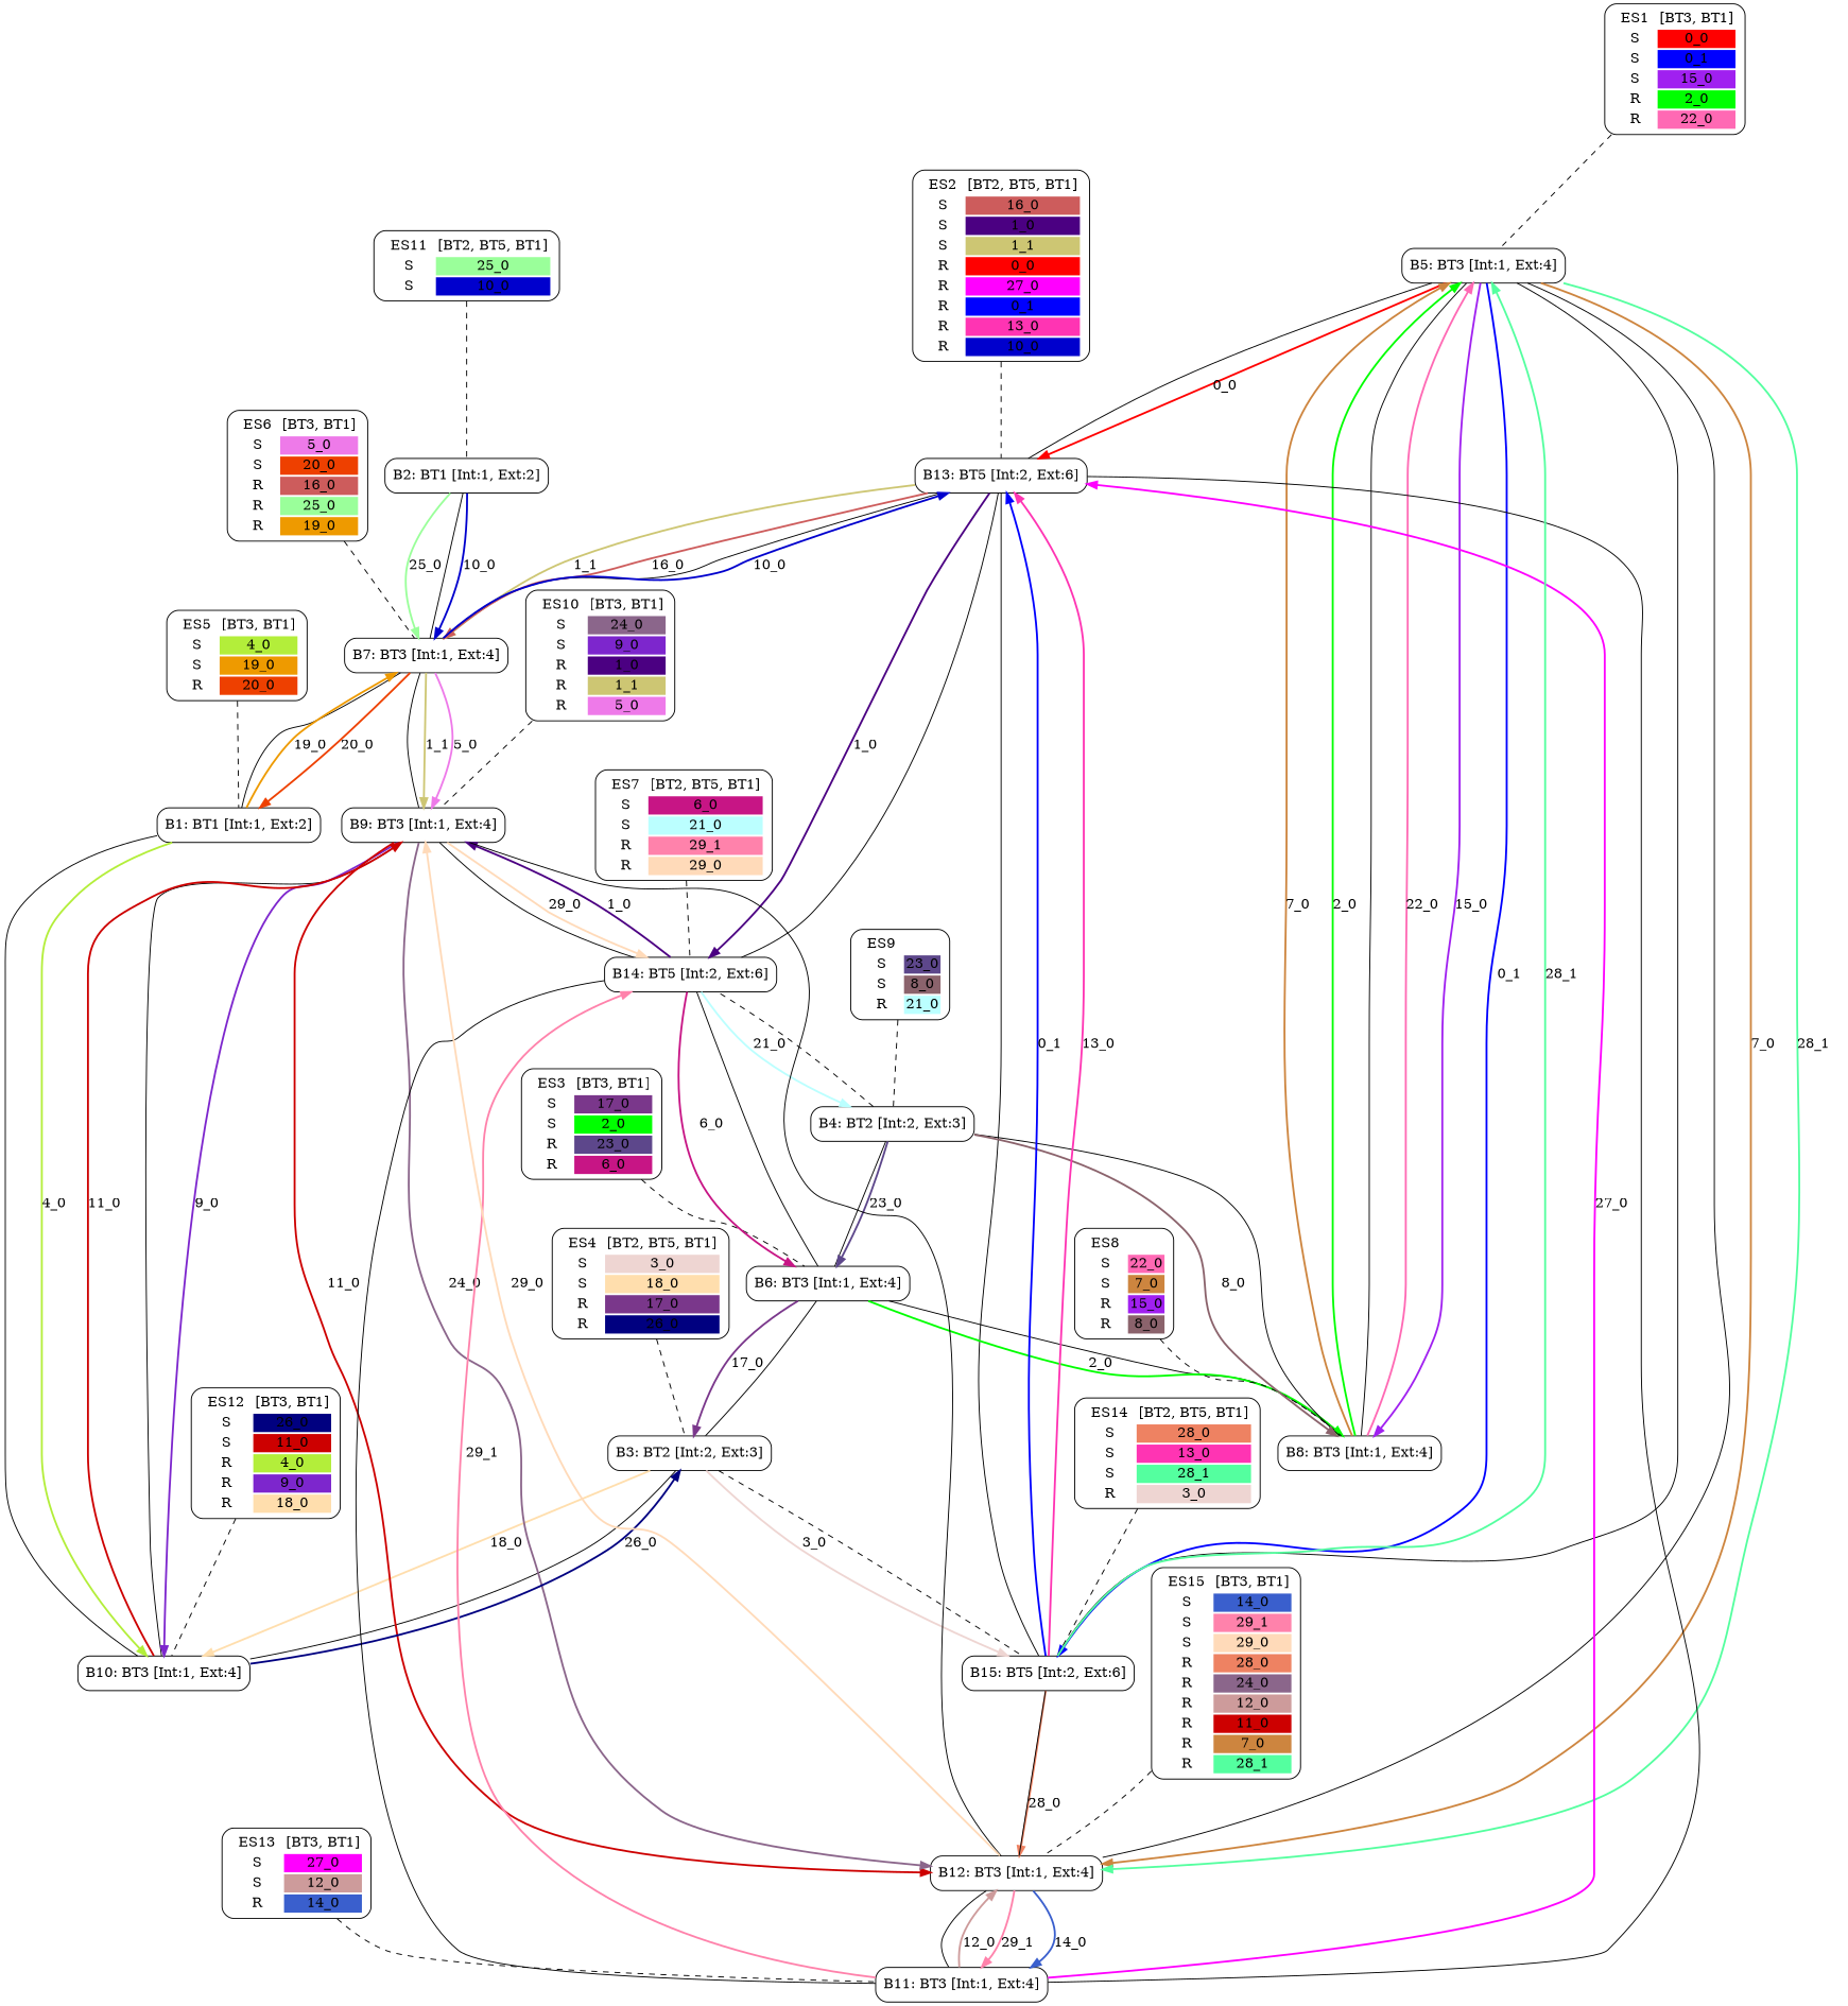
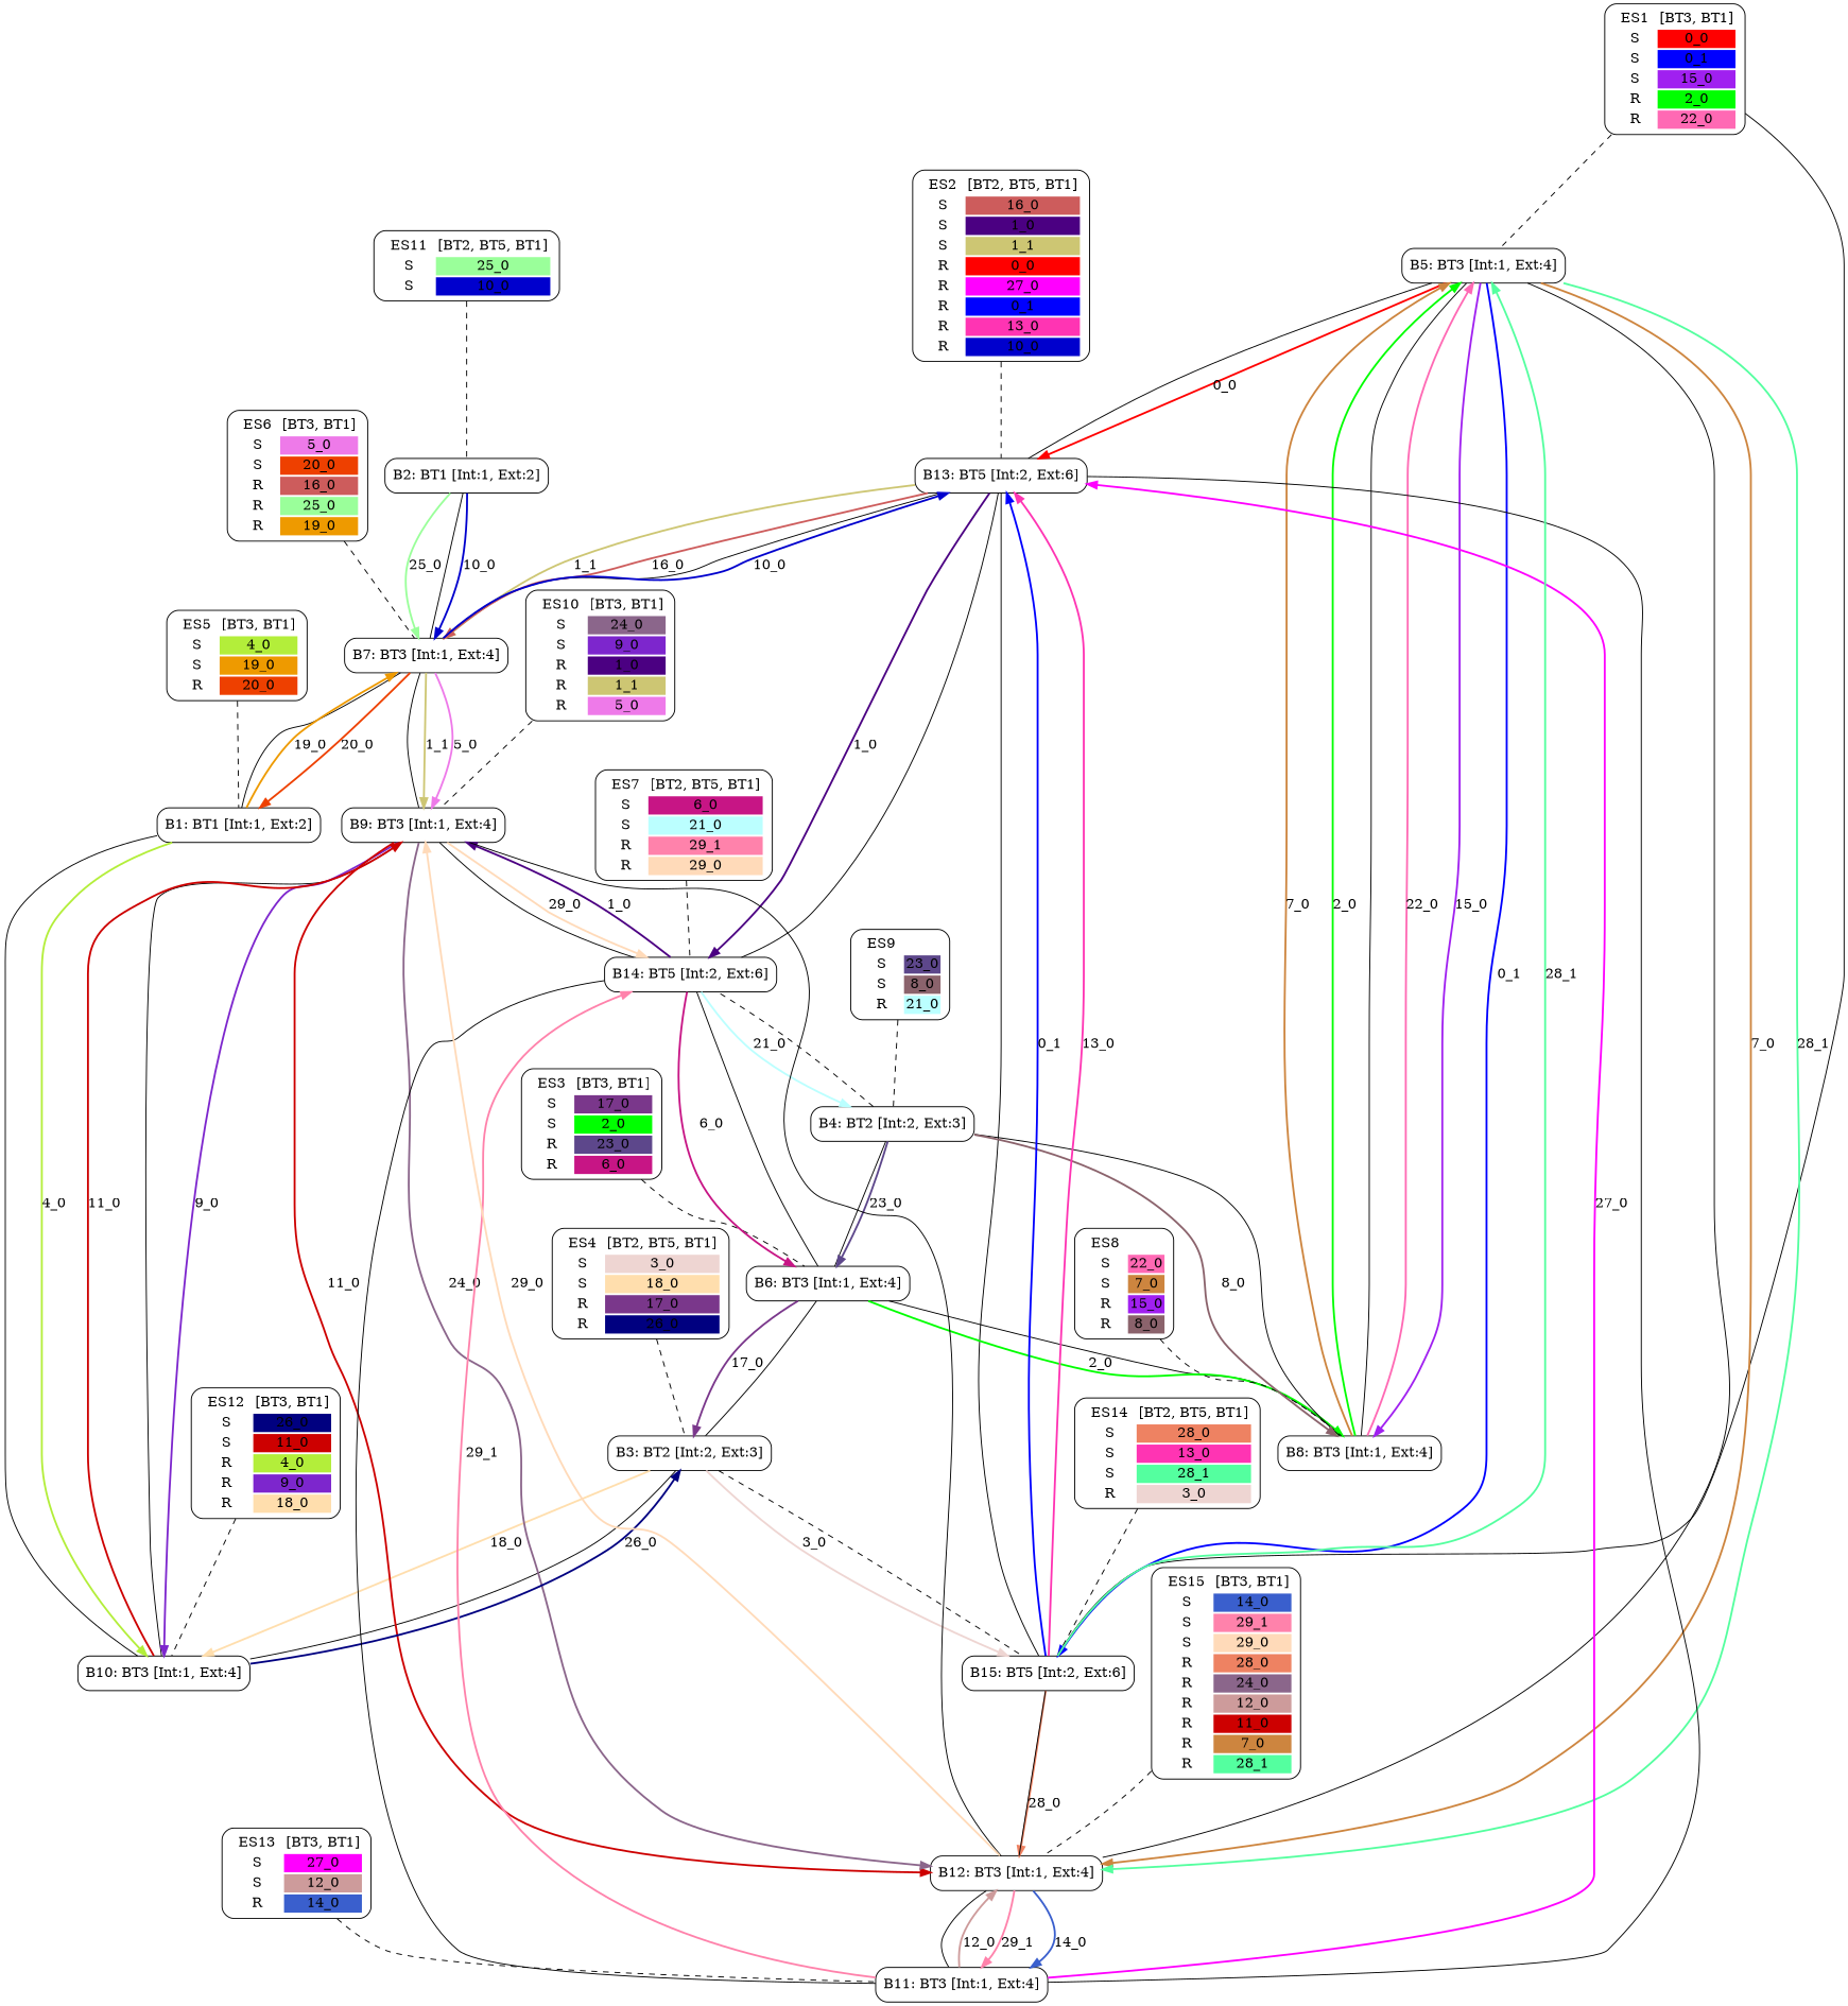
  digraph {
    node [shape=box style=rounded]
    edge [style=bold]
    n1 [label=<<TABLE  BORDER="0"><TR> <TD ALIGN="CENTER" BORDER="0"> ES1 </TD> <TD>[BT3, BT1]</TD> </TR><TR><TD>S</TD><TD BGCOLOR="red">0_0</TD></TR> <TR><TD>S</TD><TD BGCOLOR="blue">0_1</TD></TR> <TR><TD>S</TD><TD BGCOLOR="purple">15_0</TD></TR> <TR><TD>R</TD><TD BGCOLOR="green">2_0</TD></TR> <TR><TD>R</TD><TD BGCOLOR="hotpink">22_0</TD></TR> </TABLE>>]
    n2 [label="B5: BT3 [Int:1, Ext:4]"]
    n3 [label=<<TABLE  BORDER="0"><TR> <TD ALIGN="CENTER" BORDER="0"> ES2 </TD> <TD>[BT2, BT5, BT1]</TD> </TR><TR><TD>S</TD><TD BGCOLOR="indianred">16_0</TD></TR> <TR><TD>S</TD><TD BGCOLOR="indigo">1_0</TD></TR> <TR><TD>S</TD><TD BGCOLOR="khaki3">1_1</TD></TR> <TR><TD>R</TD><TD BGCOLOR="red">0_0</TD></TR> <TR><TD>R</TD><TD BGCOLOR="magenta1">27_0</TD></TR> <TR><TD>R</TD><TD BGCOLOR="blue">0_1</TD></TR> <TR><TD>R</TD><TD BGCOLOR="maroon1">13_0</TD></TR> <TR><TD>R</TD><TD BGCOLOR="mediumblue">10_0</TD></TR> </TABLE>>]
    n4 [label="B13: BT5 [Int:2, Ext:6]"]
    n5 [label=<<TABLE  BORDER="0"><TR> <TD ALIGN="CENTER" BORDER="0"> ES3 </TD> <TD>[BT3, BT1]</TD> </TR><TR><TD>S</TD><TD BGCOLOR="mediumorchid4">17_0</TD></TR> <TR><TD>S</TD><TD BGCOLOR="green">2_0</TD></TR> <TR><TD>R</TD><TD BGCOLOR="mediumpurple4">23_0</TD></TR> <TR><TD>R</TD><TD BGCOLOR="mediumvioletred">6_0</TD></TR> </TABLE>>]
    n6 [label="B6: BT3 [Int:1, Ext:4]"]
    n7 [label=<<TABLE  BORDER="0"><TR> <TD ALIGN="CENTER" BORDER="0"> ES4 </TD> <TD>[BT2, BT5, BT1]</TD> </TR><TR><TD>S</TD><TD BGCOLOR="mistyrose2">3_0</TD></TR> <TR><TD>S</TD><TD BGCOLOR="navajowhite1">18_0</TD></TR> <TR><TD>R</TD><TD BGCOLOR="mediumorchid4">17_0</TD></TR> <TR><TD>R</TD><TD BGCOLOR="navyblue">26_0</TD></TR> </TABLE>>]
    n8 [label="B3: BT2 [Int:2, Ext:3]"]
    n9 [label=<<TABLE  BORDER="0"><TR> <TD ALIGN="CENTER" BORDER="0"> ES5 </TD> <TD>[BT3, BT1]</TD> </TR><TR><TD>S</TD><TD BGCOLOR="olivedrab2">4_0</TD></TR> <TR><TD>S</TD><TD BGCOLOR="orange2">19_0</TD></TR> <TR><TD>R</TD><TD BGCOLOR="orangered2">20_0</TD></TR> </TABLE>>]
    n10 [label="B1: BT1 [Int:1, Ext:2]"]
    n11 [label=<<TABLE  BORDER="0"><TR> <TD ALIGN="CENTER" BORDER="0"> ES6 </TD> <TD>[BT3, BT1]</TD> </TR><TR><TD>S</TD><TD BGCOLOR="orchid2">5_0</TD></TR> <TR><TD>S</TD><TD BGCOLOR="orangered2">20_0</TD></TR> <TR><TD>R</TD><TD BGCOLOR="indianred">16_0</TD></TR> <TR><TD>R</TD><TD BGCOLOR="palegreen1">25_0</TD></TR> <TR><TD>R</TD><TD BGCOLOR="orange2">19_0</TD></TR> </TABLE>>]
    n12 [label="B7: BT3 [Int:1, Ext:4]"]
    n13 [label=<<TABLE  BORDER="0"><TR> <TD ALIGN="CENTER" BORDER="0"> ES7 </TD> <TD>[BT2, BT5, BT1]</TD> </TR><TR><TD>S</TD><TD BGCOLOR="mediumvioletred">6_0</TD></TR> <TR><TD>S</TD><TD BGCOLOR="paleturquoise1">21_0</TD></TR> <TR><TD>R</TD><TD BGCOLOR="palevioletred1">29_1</TD></TR> <TR><TD>R</TD><TD BGCOLOR="peachpuff">29_0</TD></TR> </TABLE>>]
    n14 [label="B14: BT5 [Int:2, Ext:6]"]
    n15 [label=<<TABLE  BORDER="0"><TR> <TD ALIGN="CENTER" BORDER="0"> ES8 </TD>  </TR><TR><TD>S</TD><TD BGCOLOR="hotpink">22_0</TD></TR> <TR><TD>S</TD><TD BGCOLOR="peru">7_0</TD></TR> <TR><TD>R</TD><TD BGCOLOR="purple">15_0</TD></TR> <TR><TD>R</TD><TD BGCOLOR="pink4">8_0</TD></TR> </TABLE>>]
    n16 [label="B8: BT3 [Int:1, Ext:4]"]
    n17 [label=<<TABLE  BORDER="0"><TR> <TD ALIGN="CENTER" BORDER="0"> ES9 </TD>  </TR><TR><TD>S</TD><TD BGCOLOR="mediumpurple4">23_0</TD></TR> <TR><TD>S</TD><TD BGCOLOR="pink4">8_0</TD></TR> <TR><TD>R</TD><TD BGCOLOR="paleturquoise1">21_0</TD></TR> </TABLE>>]
    n18 [label="B4: BT2 [Int:2, Ext:3]"]
    n19 [label=<<TABLE  BORDER="0"><TR> <TD ALIGN="CENTER" BORDER="0"> ES10 </TD> <TD>[BT3, BT1]</TD> </TR><TR><TD>S</TD><TD BGCOLOR="plum4">24_0</TD></TR> <TR><TD>S</TD><TD BGCOLOR="purple3">9_0</TD></TR> <TR><TD>R</TD><TD BGCOLOR="indigo">1_0</TD></TR> <TR><TD>R</TD><TD BGCOLOR="khaki3">1_1</TD></TR> <TR><TD>R</TD><TD BGCOLOR="orchid2">5_0</TD></TR> </TABLE>>]
    n20 [label="B9: BT3 [Int:1, Ext:4]"]
    n21 [label=<<TABLE  BORDER="0"><TR> <TD ALIGN="CENTER" BORDER="0"> ES11 </TD> <TD>[BT2, BT5, BT1]</TD> </TR><TR><TD>S</TD><TD BGCOLOR="palegreen1">25_0</TD></TR> <TR><TD>S</TD><TD BGCOLOR="mediumblue">10_0</TD></TR> </TABLE>>]
    n22 [label="B2: BT1 [Int:1, Ext:2]"]
    n23 [label=<<TABLE  BORDER="0"><TR> <TD ALIGN="CENTER" BORDER="0"> ES12 </TD> <TD>[BT3, BT1]</TD> </TR><TR><TD>S</TD><TD BGCOLOR="navyblue">26_0</TD></TR> <TR><TD>S</TD><TD BGCOLOR="red3">11_0</TD></TR> <TR><TD>R</TD><TD BGCOLOR="olivedrab2">4_0</TD></TR> <TR><TD>R</TD><TD BGCOLOR="purple3">9_0</TD></TR> <TR><TD>R</TD><TD BGCOLOR="navajowhite1">18_0</TD></TR> </TABLE>>]
    n24 [label="B10: BT3 [Int:1, Ext:4]"]
    n25 [label=<<TABLE  BORDER="0"><TR> <TD ALIGN="CENTER" BORDER="0"> ES13 </TD> <TD>[BT3, BT1]</TD> </TR><TR><TD>S</TD><TD BGCOLOR="magenta1">27_0</TD></TR> <TR><TD>S</TD><TD BGCOLOR="rosybrown3">12_0</TD></TR> <TR><TD>R</TD><TD BGCOLOR="royalblue3">14_0</TD></TR> </TABLE>>]
    n26 [label="B11: BT3 [Int:1, Ext:4]"]
    n27 [label=<<TABLE  BORDER="0"><TR> <TD ALIGN="CENTER" BORDER="0"> ES14 </TD> <TD>[BT2, BT5, BT1]</TD> </TR><TR><TD>S</TD><TD BGCOLOR="salmon2">28_0</TD></TR> <TR><TD>S</TD><TD BGCOLOR="maroon1">13_0</TD></TR> <TR><TD>S</TD><TD BGCOLOR="seagreen1">28_1</TD></TR> <TR><TD>R</TD><TD BGCOLOR="mistyrose2">3_0</TD></TR> </TABLE>>]
    n28 [label="B15: BT5 [Int:2, Ext:6]"]
    n29 [label=<<TABLE  BORDER="0"><TR> <TD ALIGN="CENTER" BORDER="0"> ES15 </TD> <TD>[BT3, BT1]</TD> </TR><TR><TD>S</TD><TD BGCOLOR="royalblue3">14_0</TD></TR> <TR><TD>S</TD><TD BGCOLOR="palevioletred1">29_1</TD></TR> <TR><TD>S</TD><TD BGCOLOR="peachpuff">29_0</TD></TR> <TR><TD>R</TD><TD BGCOLOR="salmon2">28_0</TD></TR> <TR><TD>R</TD><TD BGCOLOR="plum4">24_0</TD></TR> <TR><TD>R</TD><TD BGCOLOR="rosybrown3">12_0</TD></TR> <TR><TD>R</TD><TD BGCOLOR="red3">11_0</TD></TR> <TR><TD>R</TD><TD BGCOLOR="peru">7_0</TD></TR> <TR><TD>R</TD><TD BGCOLOR="seagreen1">28_1</TD></TR> </TABLE>>]
    n30 [label="B12: BT3 [Int:1, Ext:4]"]
    n1 -> n2 [arrowhead=none style=dashed]
    n2 -> n4 [arrowhead=none style=""]
    n2 -> n4 [color=red label="0_0"]
    n2 -> n16 [arrowhead=none style=""]
    n2 -> n16 [color=purple label="15_0"]
-   n2 -> n28 [arrowhead=none style=""]
+   n1 -> n28 [arrowhead=none style=""]
    n2 -> n28 [color=blue label="0_1"]
    n2 -> n30 [arrowhead=none style=""]
    n2 -> n30 [color=peru label="7_0"]
    n2 -> n30 [color=seagreen1 label="28_1"]
    n3 -> n4 [arrowhead=none style=dashed]
    n4 -> n12 [color=khaki3 label="1_1"]
    n4 -> n12 [color=indianred label="16_0"]
    n4 -> n14 [arrowhead=none style=""]
    n4 -> n14 [color=indigo label="1_0"]
    n4 -> n28 [arrowhead=none style=""]
    n5 -> n6 [arrowhead=none style=dashed]
    n6 -> n8 [color=mediumorchid4 label="17_0"]
    n6 -> n14 [arrowhead=none style=""]
    n6 -> n16 [arrowhead=none style=""]
    n6 -> n16 [color=green label="2_0"]
    n7 -> n8 [arrowhead=none style=dashed]
    n8 -> n6 [arrowhead=none style=""]
    n8 -> n24 [arrowhead=none style=""]
    n8 -> n24 [color=navajowhite1 label="18_0"]
    n8 -> n28 [arrowhead=none style=dashed]
    n8 -> n28 [color=mistyrose2 label="3_0"]
    n9 -> n10 [arrowhead=none style=dashed]
    n10 -> n12 [arrowhead=none style=""]
    n10 -> n12 [color=orange2 label="19_0"]
    n10 -> n24 [arrowhead=none style=""]
    n10 -> n24 [color=olivedrab2 label="4_0"]
    n11 -> n12 [arrowhead=none style=dashed]
    n12 -> n4 [arrowhead=none style=""]
    n12 -> n4 [color=mediumblue label="10_0"]
    n12 -> n10 [color=orangered2 label="20_0"]
    n12 -> n20 [arrowhead=none style=""]
    n12 -> n20 [color=khaki3 label="1_1"]
    n12 -> n20 [color=orchid2 label="5_0"]
    n13 -> n14 [arrowhead=none style=dashed]
    n14 -> n6 [color=mediumvioletred label="6_0"]
    n14 -> n18 [color=paleturquoise1 label="21_0"]
    n14 -> n20 [color=indigo label="1_0"]
    n15 -> n16 [arrowhead=none style=dashed]
    n16 -> n2 [color=green label="2_0"]
    n16 -> n2 [color=peru label="7_0"]
    n16 -> n2 [color=hotpink label="22_0"]
    n17 -> n18 [arrowhead=none style=dashed]
    n18 -> n6 [arrowhead=none style=""]
    n18 -> n6 [color=mediumpurple4 label="23_0"]
    n18 -> n14 [arrowhead=none style=dashed]
    n18 -> n16 [arrowhead=none style=""]
    n18 -> n16 [color=pink4 label="8_0"]
    n19 -> n20 [arrowhead=none style=dashed]
    n20 -> n14 [arrowhead=none style=""]
    n20 -> n14 [color=peachpuff label="29_0"]
    n20 -> n24 [arrowhead=none style=""]
    n20 -> n24 [color=purple3 label="9_0"]
    n20 -> n30 [arrowhead=none style=""]
    n20 -> n30 [color=red3 label="11_0"]
    n20 -> n30 [color=plum4 label="24_0"]
    n21 -> n22 [arrowhead=none style=dashed]
    n22 -> n12 [arrowhead=none style=""]
    n22 -> n12 [color=mediumblue label="10_0"]
    n22 -> n12 [color=palegreen1 label="25_0"]
    n23 -> n24 [arrowhead=none style=dashed]
    n24 -> n8 [color=navyblue label="26_0"]
    n24 -> n20 [color=red3 label="11_0"]
    n25 -> n26 [arrowhead=none style=dashed]
    n26 -> n4 [arrowhead=none style=""]
    n26 -> n4 [color=magenta1 label="27_0"]
    n26 -> n14 [arrowhead=none style=""]
    n26 -> n14 [color=palevioletred1 label="29_1"]
    n26 -> n30 [arrowhead=none style=""]
    n26 -> n30 [color=rosybrown3 label="12_0"]
    n27 -> n28 [arrowhead=none style=dashed]
    n28 -> n2 [color=seagreen1 label="28_1"]
    n28 -> n4 [color=blue label="0_1"]
    n28 -> n4 [color=maroon1 label="13_0"]
    n28 -> n30 [color=salmon2 label="28_0"]
    n29 -> n30 [arrowhead=none style=dashed]
    n30 -> n20 [color=peachpuff label="29_0"]
    n30 -> n26 [color=royalblue3 label="14_0"]
    n30 -> n26 [color=palevioletred1 label="29_1"]
    n30 -> n28 [arrowhead=none style=""]
  }
